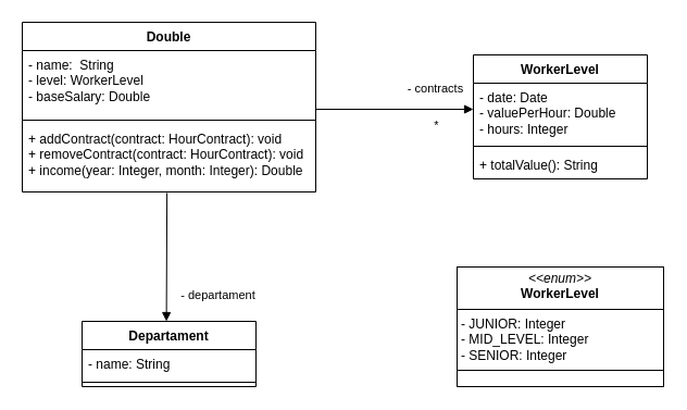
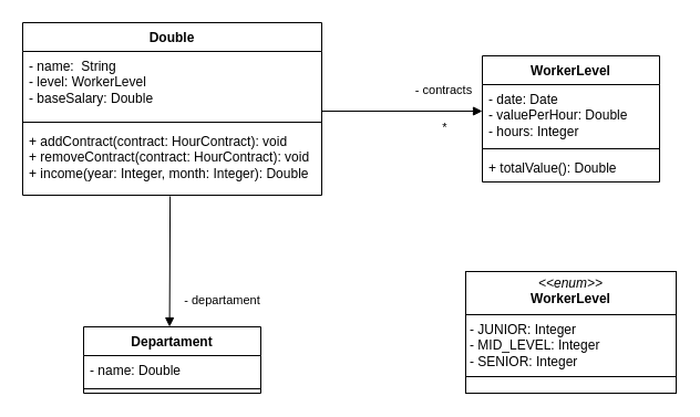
  <mxCell id="0" />
  <mxCell id="1" parent="0" />
  <mxCell id="2" value="Double" style="swimlane;fontStyle=1;align=center;verticalAlign=top;childLayout=stackLayout;horizontal=1;startSize=26;horizontalStack=0;resizeParent=1;resizeParentMax=0;resizeLast=0;collapsible=1;marginBottom=0;whiteSpace=wrap;html=1;" vertex="1" parent="1"><mxGeometry x="20" y="20" width="270" height="156" as="geometry" /></mxCell>
  <mxCell id="3" value="- name:&amp;nbsp; String&lt;div&gt;- level: WorkerLevel&lt;/div&gt;&lt;div&gt;- baseSalary: Double&lt;/div&gt;" style="text;strokeColor=none;fillColor=none;align=left;verticalAlign=top;spacingLeft=4;spacingRight=4;overflow=hidden;rotatable=0;points=[[0,0.5],[1,0.5]];portConstraint=eastwest;whiteSpace=wrap;html=1;" vertex="1" parent="2"><mxGeometry y="26" width="270" height="60" as="geometry" /></mxCell>
  <mxCell id="4" value="" style="line;strokeWidth=1;fillColor=none;align=left;verticalAlign=middle;spacingTop=-1;spacingLeft=3;spacingRight=3;rotatable=0;labelPosition=right;points=[];portConstraint=eastwest;strokeColor=inherit;" vertex="1" parent="2"><mxGeometry y="86" width="270" height="8" as="geometry" /></mxCell>
  <mxCell id="5" value="+ addContract(contract: HourContract): void&lt;div&gt;+ removeContract(contract: HourContract): void&lt;/div&gt;&lt;div&gt;+ income(year: Integer, month: Integer): Double&lt;/div&gt;" style="text;strokeColor=none;fillColor=none;align=left;verticalAlign=top;spacingLeft=4;spacingRight=4;overflow=hidden;rotatable=0;points=[[0,0.5],[1,0.5]];portConstraint=eastwest;whiteSpace=wrap;html=1;" vertex="1" parent="2"><mxGeometry y="94" width="270" height="62" as="geometry" /></mxCell>
  <mxCell id="6" value="Departament" style="swimlane;fontStyle=1;align=center;verticalAlign=top;childLayout=stackLayout;horizontal=1;startSize=26;horizontalStack=0;resizeParent=1;resizeParentMax=0;resizeLast=0;collapsible=1;marginBottom=0;whiteSpace=wrap;html=1;" vertex="1" parent="1"><mxGeometry x="75" y="295" width="160" height="60" as="geometry" /></mxCell>
- <mxCell id="7" value="- name: String" style="text;strokeColor=none;fillColor=none;align=left;verticalAlign=top;spacingLeft=4;spacingRight=4;overflow=hidden;rotatable=0;points=[[0,0.5],[1,0.5]];portConstraint=eastwest;whiteSpace=wrap;html=1;" vertex="1" parent="6"><mxGeometry y="26" width="160" height="26" as="geometry" /></mxCell>
+ <mxCell id="7" value="- name: Double" style="text;strokeColor=none;fillColor=none;align=left;verticalAlign=top;spacingLeft=4;spacingRight=4;overflow=hidden;rotatable=0;points=[[0,0.5],[1,0.5]];portConstraint=eastwest;whiteSpace=wrap;html=1;" vertex="1" parent="6"><mxGeometry y="26" width="160" height="26" as="geometry" /></mxCell>
  <mxCell id="8" value="" style="line;strokeWidth=1;fillColor=none;align=left;verticalAlign=middle;spacingTop=-1;spacingLeft=3;spacingRight=3;rotatable=0;labelPosition=right;points=[];portConstraint=eastwest;strokeColor=inherit;" vertex="1" parent="6"><mxGeometry y="52" width="160" height="8" as="geometry" /></mxCell>
  <mxCell id="9" value="WorkerLevel" style="swimlane;fontStyle=1;align=center;verticalAlign=top;childLayout=stackLayout;horizontal=1;startSize=26;horizontalStack=0;resizeParent=1;resizeParentMax=0;resizeLast=0;collapsible=1;marginBottom=0;whiteSpace=wrap;html=1;" vertex="1" parent="1"><mxGeometry x="435" y="50" width="160" height="114" as="geometry" /></mxCell>
  <mxCell id="10" value="- date: Date&lt;div&gt;- valuePerHour: Double&lt;/div&gt;&lt;div&gt;- hours: Integer&lt;/div&gt;" style="text;strokeColor=none;fillColor=none;align=left;verticalAlign=top;spacingLeft=4;spacingRight=4;overflow=hidden;rotatable=0;points=[[0,0.5],[1,0.5]];portConstraint=eastwest;whiteSpace=wrap;html=1;" vertex="1" parent="9"><mxGeometry y="26" width="160" height="54" as="geometry" /></mxCell>
  <mxCell id="11" value="" style="line;strokeWidth=1;fillColor=none;align=left;verticalAlign=middle;spacingTop=-1;spacingLeft=3;spacingRight=3;rotatable=0;labelPosition=right;points=[];portConstraint=eastwest;strokeColor=inherit;" vertex="1" parent="9"><mxGeometry y="80" width="160" height="8" as="geometry" /></mxCell>
- <mxCell id="12" value="+ totalValue(): String" style="text;strokeColor=none;fillColor=none;align=left;verticalAlign=top;spacingLeft=4;spacingRight=4;overflow=hidden;rotatable=0;points=[[0,0.5],[1,0.5]];portConstraint=eastwest;whiteSpace=wrap;html=1;" vertex="1" parent="9"><mxGeometry y="88" width="160" height="26" as="geometry" /></mxCell>
+ <mxCell id="12" value="+ totalValue(): Double" style="text;strokeColor=none;fillColor=none;align=left;verticalAlign=top;spacingLeft=4;spacingRight=4;overflow=hidden;rotatable=0;points=[[0,0.5],[1,0.5]];portConstraint=eastwest;whiteSpace=wrap;html=1;" vertex="1" parent="9"><mxGeometry y="88" width="160" height="26" as="geometry" /></mxCell>
  <mxCell id="13" value="&lt;p style=&quot;margin:0px;margin-top:4px;text-align:center;&quot;&gt;&lt;i&gt;&amp;lt;&amp;lt;enum&amp;gt;&amp;gt;&lt;/i&gt;&lt;br&gt;&lt;b&gt;WorkerLevel&lt;/b&gt;&lt;/p&gt;&lt;hr size=&quot;1&quot; style=&quot;border-style:solid;&quot;&gt;&lt;p style=&quot;margin:0px;margin-left:4px;&quot;&gt;- JUNIOR: Integer&lt;br&gt;- MID_LEVEL: Integer&lt;/p&gt;&lt;p style=&quot;margin:0px;margin-left:4px;&quot;&gt;- SENIOR: Integer&lt;/p&gt;&lt;hr size=&quot;1&quot; style=&quot;border-style:solid;&quot;&gt;&lt;p style=&quot;margin:0px;margin-left:4px;&quot;&gt;&lt;br&gt;&lt;/p&gt;" style="verticalAlign=top;align=left;overflow=fill;html=1;whiteSpace=wrap;" vertex="1" parent="1"><mxGeometry x="420" y="245" width="190" height="110" as="geometry" /></mxCell>
  <mxCell id="14" value="- departament" style="html=1;verticalAlign=bottom;endArrow=block;curved=0;rounded=0;exitX=0.493;exitY=1.016;exitDx=0;exitDy=0;exitPerimeter=0;entryX=0.485;entryY=0;entryDx=0;entryDy=0;entryPerimeter=0;" edge="1" parent="1" source="5" target="6"><mxGeometry x="0.742" y="47" width="80" relative="1" as="geometry"><mxPoint x="160" y="190" as="sourcePoint" /><mxPoint x="152" y="290" as="targetPoint" /><mxPoint as="offset" /></mxGeometry></mxCell>
  <mxCell id="15" value="- contracts" style="html=1;verticalAlign=bottom;endArrow=block;curved=0;rounded=0;" edge="1" parent="1"><mxGeometry x="0.517" y="10" width="80" relative="1" as="geometry"><mxPoint x="290" y="100" as="sourcePoint" /><mxPoint x="435" y="100" as="targetPoint" /><mxPoint as="offset" /></mxGeometry></mxCell>
  <mxCell id="16" value="*" style="edgeLabel;html=1;align=center;verticalAlign=middle;resizable=0;points=[];" vertex="1" connectable="0" parent="15"><mxGeometry x="0.443" y="-1" relative="1" as="geometry"><mxPoint x="5" y="13" as="offset" /></mxGeometry></mxCell>
